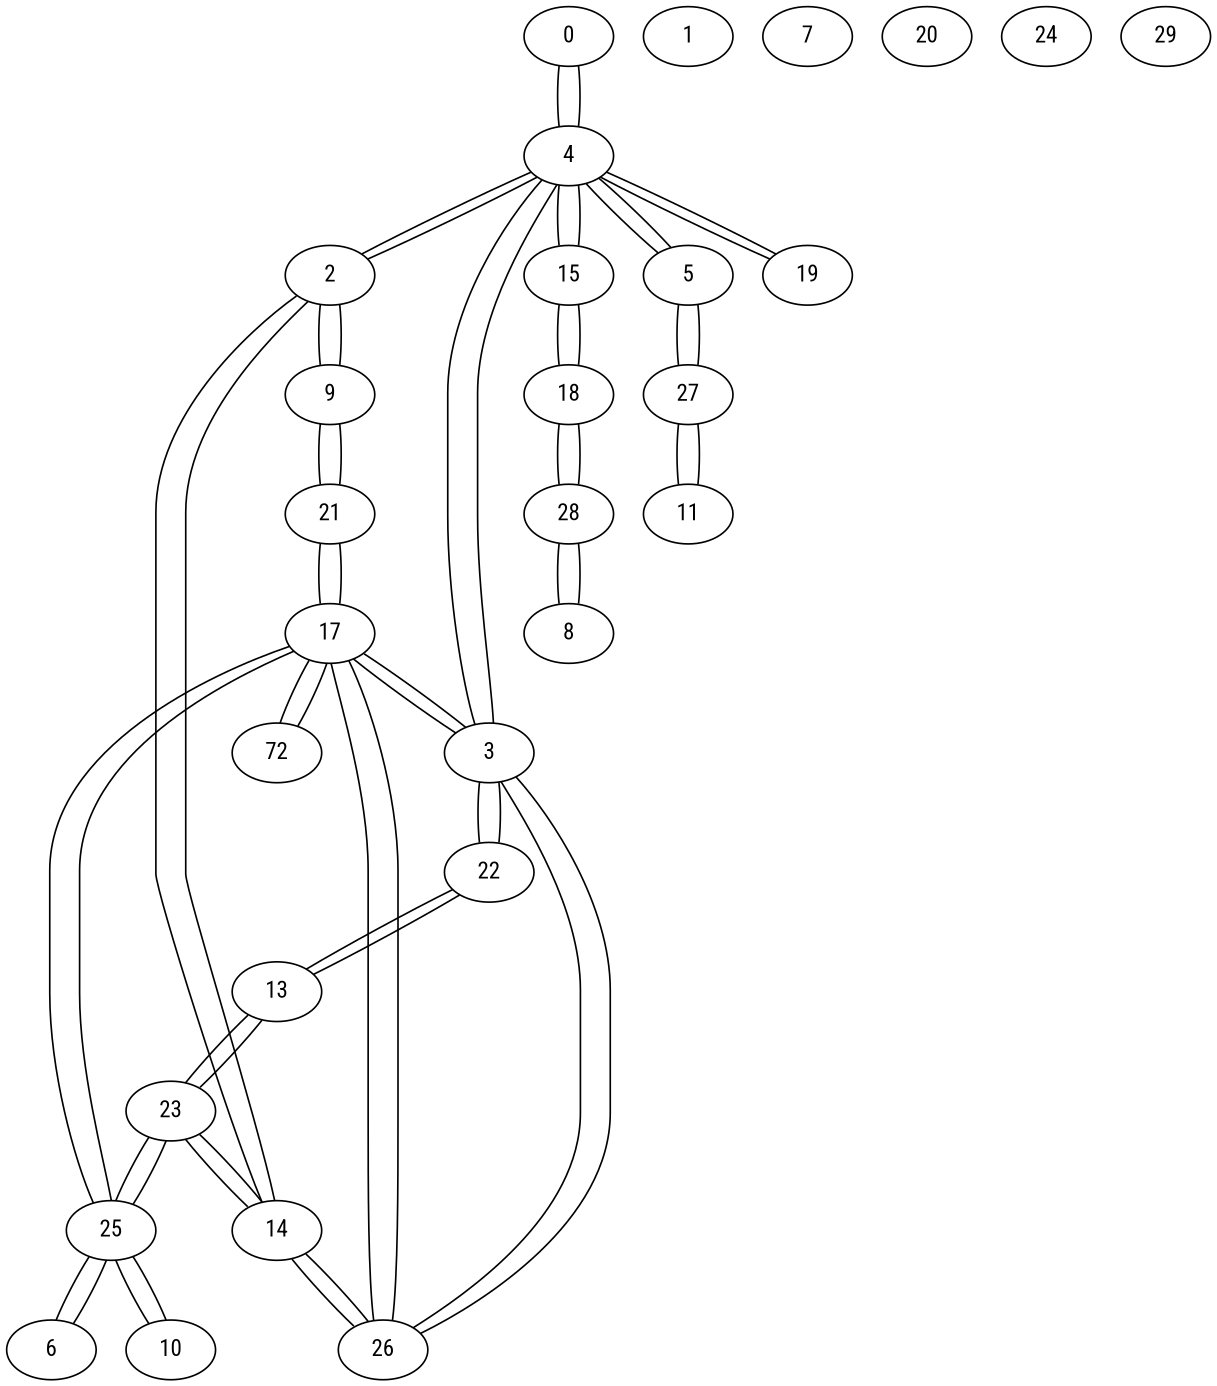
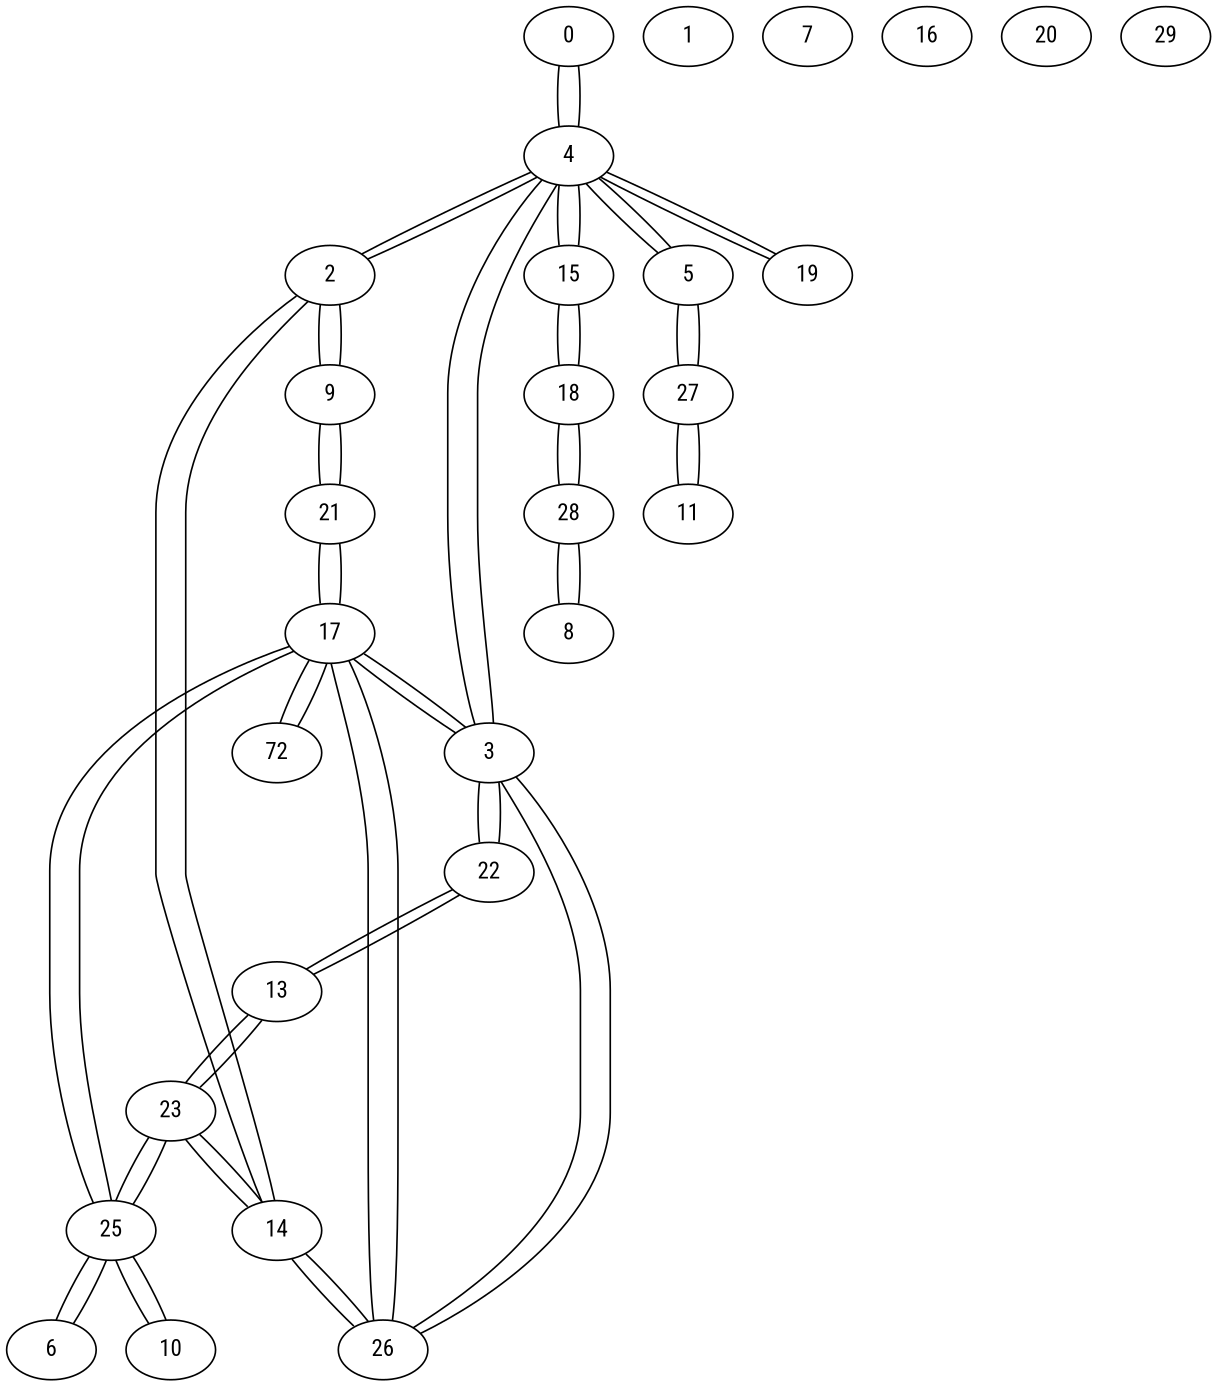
  graph {
    fontname="Roboto Condensed"
    node [fontname="Roboto Condensed"]
    edge [distancia=11 fontname="Roboto Condensed"]
    0
    4
    2
    3
    15
    5
    19
    14
    9
    26
    17
    22
    18
    27
    1
    23
    21
    25
    13
    n20 [label=72]
    6
    10
    28
    11
    7
    8
+   16
    20
-   24
    29
    0 -- 4 [distancia=14]
    4 -- 0 [distancia=14]
    4 -- 2 [distancia=12]
    4 -- 3
    4 -- 15 [distancia=7]
    4 -- 5 [distancia=9]
    4 -- 19 [distancia=10]
    2 -- 4 [distancia=12]
    2 -- 14 [distancia=8]
    2 -- 9
    3 -- 4
    3 -- 26 [distancia=1]
    3 -- 17 [distancia=9]
    3 -- 22 [distancia=10]
    15 -- 4 [distancia=7]
    15 -- 18 [distancia=4]
    5 -- 4 [distancia=9]
    5 -- 27 [distancia=6]
    19 -- 4 [distancia=10]
    14 -- 2 [distancia=8]
    14 -- 26 [distancia=1]
    14 -- 23 [distancia=12]
    9 -- 2
    9 -- 21 [distancia=12]
    26 -- 3 [distancia=1]
    26 -- 14 [distancia=1]
    26 -- 17 [distancia=5]
    17 -- 3 [distancia=9]
    17 -- 26 [distancia=5]
    17 -- 21
    17 -- 25 [distancia=15]
    17 -- n20 [distancia=13]
    22 -- 3 [distancia=10]
    22 -- 13 [distancia=8]
    18 -- 15 [distancia=4]
    18 -- 28
    27 -- 5 [distancia=6]
    27 -- 11 [distancia=8]
    23 -- 14 [distancia=12]
    23 -- 25 [distancia=5]
    23 -- 13 [distancia=3]
    21 -- 9 [distancia=12]
    21 -- 17
    25 -- 17 [distancia=15]
    25 -- 23 [distancia=5]
    25 -- 6 [distancia=15]
    25 -- 10 [distancia=9]
    13 -- 22 [distancia=8]
    13 -- 23 [distancia=3]
    n20 -- 17 [distancia=13]
    6 -- 25 [distancia=15]
    10 -- 25 [distancia=9]
    28 -- 18
    28 -- 8 [distancia=9]
    11 -- 27 [distancia=8]
    8 -- 28 [distancia=9]
  }
